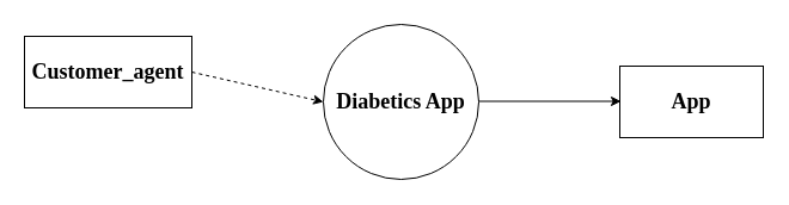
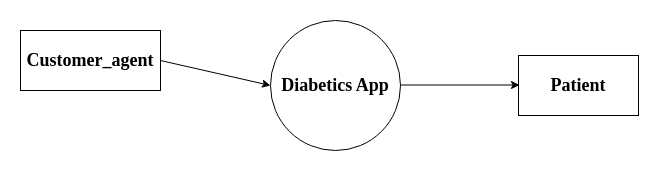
  <mxCell id="0" />
  <mxCell id="1" parent="0" />
  <mxCell id="2" value="&lt;font style=&quot;font-size: 18px;&quot; face=&quot;Times New Roman&quot;&gt;&lt;b&gt;Customer_agent&lt;/b&gt;&lt;/font&gt;" style="rounded=0;whiteSpace=wrap;html=1;" parent="1" vertex="1"><mxGeometry x="20" y="30" width="140" height="60" as="geometry" /></mxCell>
- <mxCell id="3" value="&lt;font face=&quot;Times New Roman&quot; style=&quot;font-size: 18px;&quot;&gt;&lt;b&gt;App&lt;/b&gt;&lt;/font&gt;" style="rounded=0;whiteSpace=wrap;html=1;" parent="1" vertex="1"><mxGeometry x="518" y="55" width="120" height="60" as="geometry" /></mxCell>
+ <mxCell id="3" value="&lt;font face=&quot;Times New Roman&quot; style=&quot;font-size: 18px;&quot;&gt;&lt;b&gt;Patient&lt;/b&gt;&lt;/font&gt;" style="rounded=0;whiteSpace=wrap;html=1;" parent="1" vertex="1"><mxGeometry x="518" y="55" width="120" height="60" as="geometry" /></mxCell>
  <mxCell id="4" value="" style="endArrow=classic;html=1;rounded=0;exitX=1;exitY=0.5;exitDx=0;exitDy=0;" parent="1" edge="1"><mxGeometry width="50" height="50" relative="1" as="geometry"><mxPoint x="399" y="84.5" as="sourcePoint" /><mxPoint x="519" y="84.5" as="targetPoint" /></mxGeometry></mxCell>
- <mxCell id="5" value="" style="endArrow=classic;html=1;rounded=0;exitX=1;exitY=0.5;exitDx=0;exitDy=0;entryX=0;entryY=0.5;entryDx=0;entryDy=0;dashed=1;" parent="1" source="2" target="6" edge="1"><mxGeometry width="50" height="50" relative="1" as="geometry"><mxPoint x="390" y="145" as="sourcePoint" /><mxPoint x="260" y="135" as="targetPoint" /></mxGeometry></mxCell>
+ <mxCell id="5" value="" style="endArrow=classic;html=1;rounded=0;exitX=1;exitY=0.5;exitDx=0;exitDy=0;entryX=0;entryY=0.5;entryDx=0;entryDy=0;" parent="1" source="2" target="6" edge="1"><mxGeometry width="50" height="50" relative="1" as="geometry"><mxPoint x="390" y="145" as="sourcePoint" /><mxPoint x="260" y="135" as="targetPoint" /></mxGeometry></mxCell>
  <mxCell id="6" value="&lt;font style=&quot;font-size: 18px;&quot; face=&quot;Times New Roman&quot;&gt;&lt;b style=&quot;&quot;&gt;Diabetics App&lt;/b&gt;&lt;/font&gt;" style="ellipse;whiteSpace=wrap;html=1;aspect=fixed;" parent="1" vertex="1"><mxGeometry x="270" y="20" width="130" height="130" as="geometry" /></mxCell>
